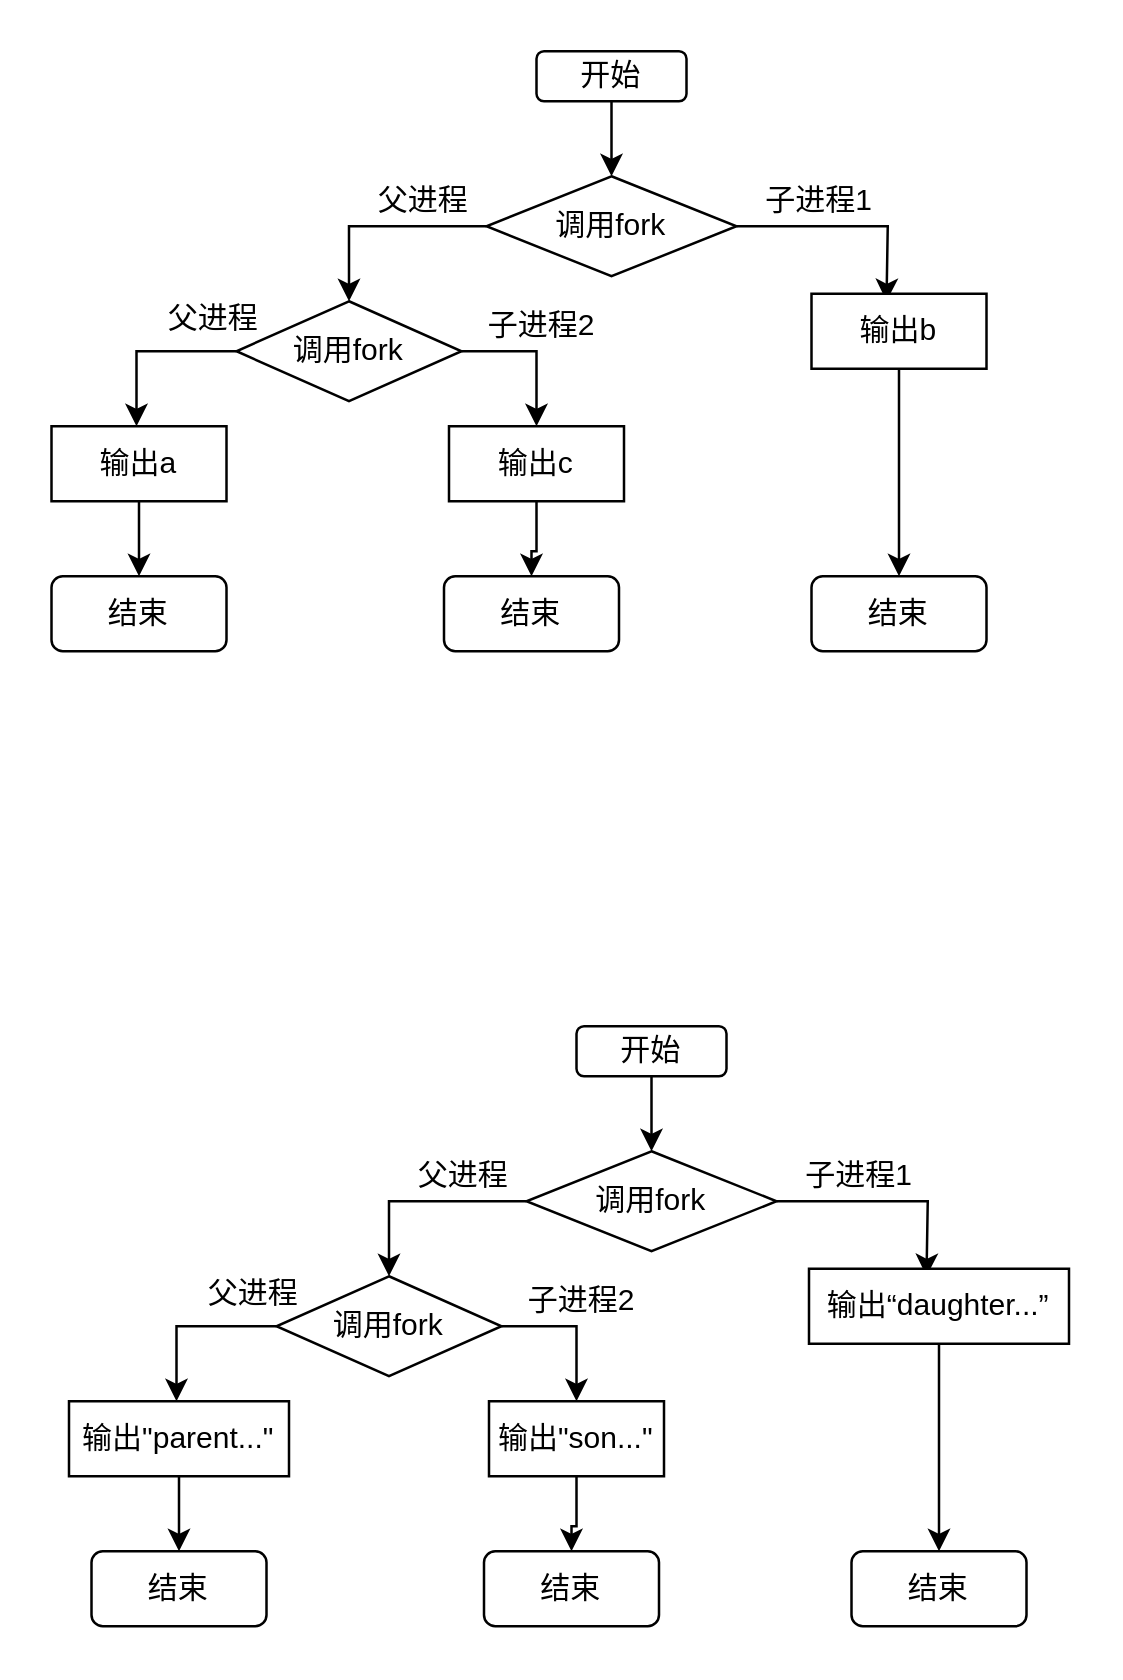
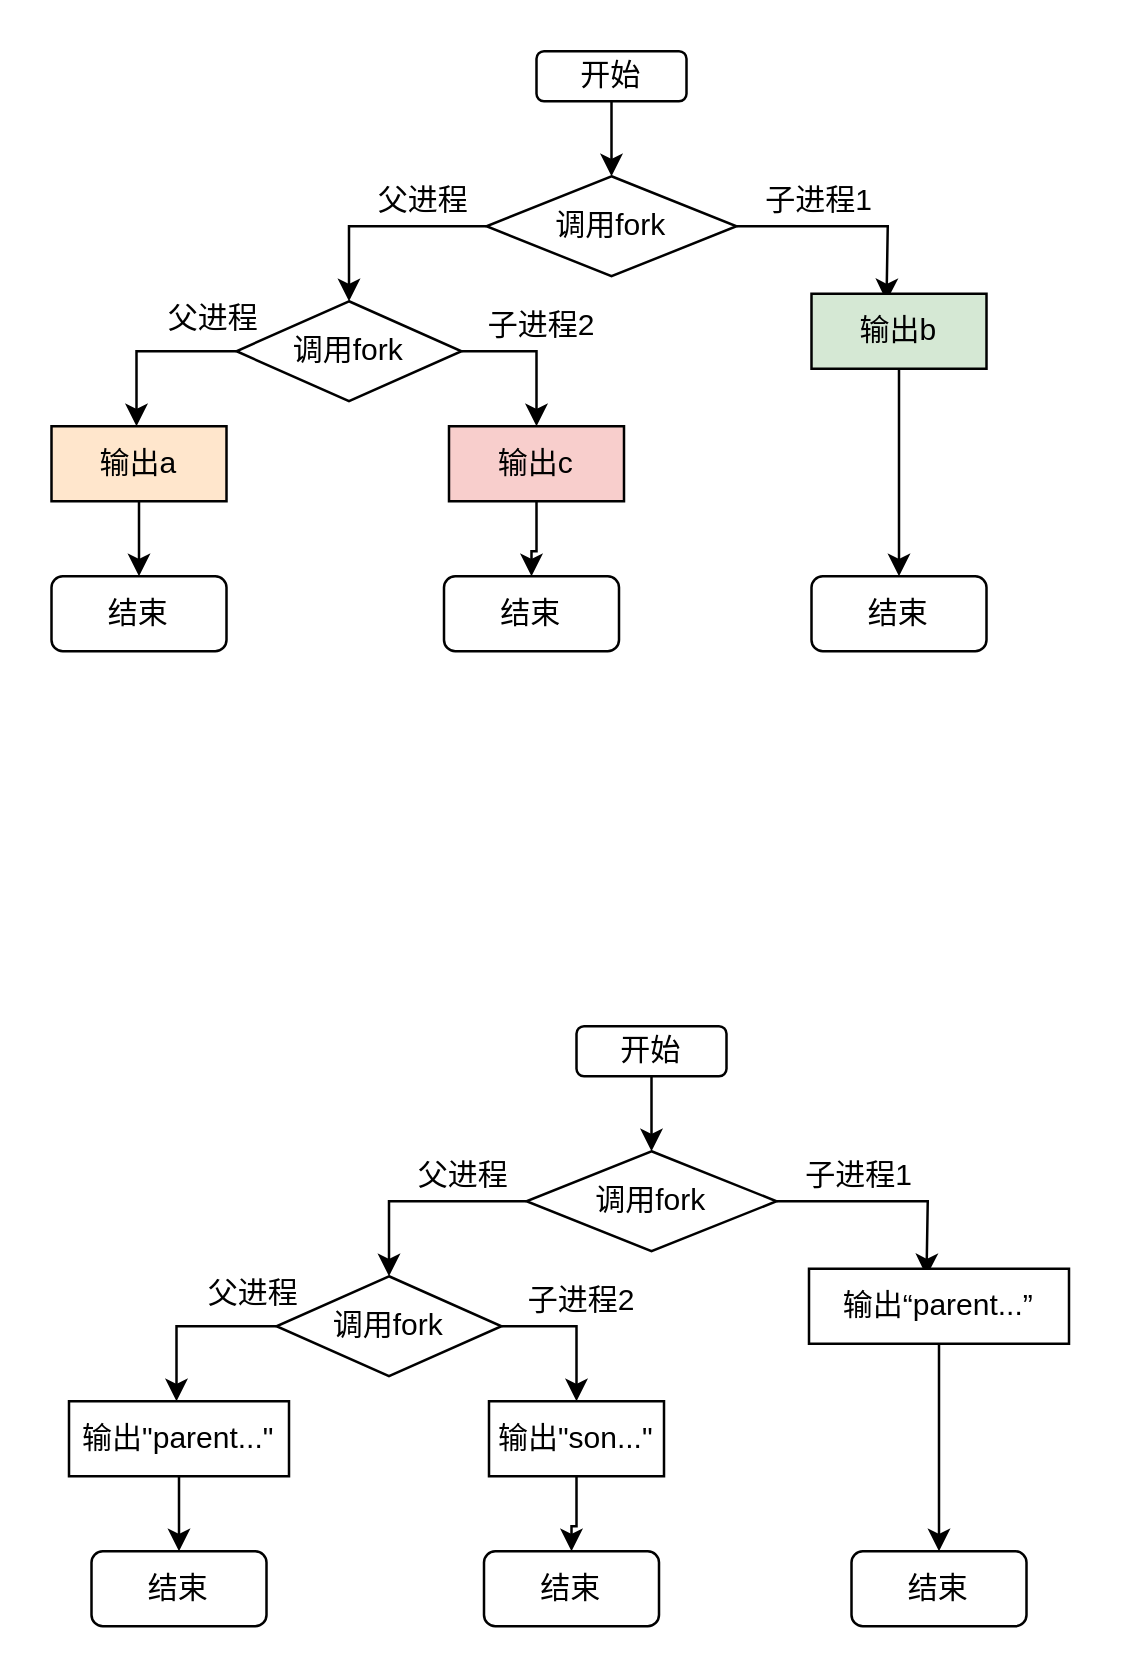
  <mxCell id="0" />
  <mxCell id="1" parent="0" />
  <mxCell id="2" value="" style="edgeStyle=orthogonalEdgeStyle;rounded=0;orthogonalLoop=1;jettySize=auto;html=1;entryX=0.5;entryY=0;entryDx=0;entryDy=0;" parent="1" source="3" target="6" edge="1"><mxGeometry relative="1" as="geometry"><mxPoint x="244" y="90" as="targetPoint" /></mxGeometry></mxCell>
  <mxCell id="3" value="开始" style="rounded=1;whiteSpace=wrap;html=1;" parent="1" vertex="1"><mxGeometry x="214" y="20" width="60" height="20" as="geometry" /></mxCell>
  <mxCell id="4" value="" style="edgeStyle=orthogonalEdgeStyle;rounded=0;orthogonalLoop=1;jettySize=auto;html=1;" parent="1" source="6" edge="1"><mxGeometry relative="1" as="geometry"><mxPoint x="354" y="120" as="targetPoint" /></mxGeometry></mxCell>
  <mxCell id="5" value="" style="edgeStyle=orthogonalEdgeStyle;rounded=0;orthogonalLoop=1;jettySize=auto;html=1;entryX=0.5;entryY=0;entryDx=0;entryDy=0;" parent="1" source="6" target="8" edge="1"><mxGeometry relative="1" as="geometry"><mxPoint x="134" y="120" as="targetPoint" /></mxGeometry></mxCell>
  <mxCell id="6" value="调用fork" style="rhombus;whiteSpace=wrap;html=1;" parent="1" vertex="1"><mxGeometry x="194" y="70" width="100" height="40" as="geometry" /></mxCell>
  <mxCell id="7" value="父进程" style="text;html=1;resizable=0;points=[];autosize=1;align=left;verticalAlign=top;spacingTop=-4;" parent="1" vertex="1"><mxGeometry x="149" y="70" width="50" height="20" as="geometry" /></mxCell>
  <mxCell id="8" value="调用fork" style="rhombus;whiteSpace=wrap;html=1;" parent="1" vertex="1"><mxGeometry x="94" y="120" width="90" height="40" as="geometry" /></mxCell>
  <mxCell id="9" value="" style="edgeStyle=orthogonalEdgeStyle;rounded=0;orthogonalLoop=1;jettySize=auto;html=1;exitX=1;exitY=0.5;exitDx=0;exitDy=0;" parent="1" source="8" edge="1"><mxGeometry relative="1" as="geometry"><mxPoint x="187" y="140" as="sourcePoint" /><mxPoint x="214" y="170" as="targetPoint" /><Array as="points"><mxPoint x="214" y="140" /><mxPoint x="214" y="170" /></Array></mxGeometry></mxCell>
  <mxCell id="10" value="" style="edgeStyle=orthogonalEdgeStyle;rounded=0;orthogonalLoop=1;jettySize=auto;html=1;exitX=0;exitY=0.5;exitDx=0;exitDy=0;" parent="1" source="8" edge="1"><mxGeometry relative="1" as="geometry"><mxPoint x="87" y="140" as="sourcePoint" /><mxPoint x="54" y="170" as="targetPoint" /><Array as="points"><mxPoint x="54" y="140" /><mxPoint x="54" y="170" /></Array></mxGeometry></mxCell>
  <mxCell id="11" value="父进程" style="text;html=1;resizable=0;points=[];autosize=1;align=left;verticalAlign=top;spacingTop=-4;" parent="1" vertex="1"><mxGeometry x="65" y="117" width="50" height="20" as="geometry" /></mxCell>
  <mxCell id="12" value="子进程1" style="text;html=1;resizable=0;points=[];autosize=1;align=left;verticalAlign=top;spacingTop=-4;" parent="1" vertex="1"><mxGeometry x="304" y="70" width="60" height="20" as="geometry" /></mxCell>
  <mxCell id="13" value="子进程2" style="text;html=1;resizable=0;points=[];autosize=1;align=left;verticalAlign=top;spacingTop=-4;" parent="1" vertex="1"><mxGeometry x="193" y="120" width="60" height="20" as="geometry" /></mxCell>
  <mxCell id="14" style="edgeStyle=orthogonalEdgeStyle;rounded=0;orthogonalLoop=1;jettySize=auto;html=1;entryX=0.5;entryY=0;entryDx=0;entryDy=0;" parent="1" source="15" target="20" edge="1"><mxGeometry relative="1" as="geometry" /></mxCell>
- <mxCell id="15" value="输出a" style="rounded=0;whiteSpace=wrap;html=1;" parent="1" vertex="1"><mxGeometry x="20" y="170" width="70" height="30" as="geometry" /></mxCell>
+ <mxCell id="15" value="输出a" style="rounded=0;whiteSpace=wrap;html=1;fillColor=#ffe6cc;" parent="1" vertex="1"><mxGeometry x="20" y="170" width="70" height="30" as="geometry" /></mxCell>
  <mxCell id="16" style="edgeStyle=orthogonalEdgeStyle;rounded=0;orthogonalLoop=1;jettySize=auto;html=1;entryX=0.5;entryY=0;entryDx=0;entryDy=0;" parent="1" source="17" target="21" edge="1"><mxGeometry relative="1" as="geometry"><Array as="points"><mxPoint x="214" y="220" /><mxPoint x="212" y="220" /></Array></mxGeometry></mxCell>
- <mxCell id="17" value="输出c" style="rounded=0;whiteSpace=wrap;html=1;" parent="1" vertex="1"><mxGeometry x="179" y="170" width="70" height="30" as="geometry" /></mxCell>
+ <mxCell id="17" value="输出c" style="rounded=0;whiteSpace=wrap;html=1;fillColor=#f8cecc;" parent="1" vertex="1"><mxGeometry x="179" y="170" width="70" height="30" as="geometry" /></mxCell>
  <mxCell id="18" style="edgeStyle=orthogonalEdgeStyle;rounded=0;orthogonalLoop=1;jettySize=auto;html=1;entryX=0.5;entryY=0;entryDx=0;entryDy=0;" parent="1" source="19" target="22" edge="1"><mxGeometry relative="1" as="geometry" /></mxCell>
- <mxCell id="19" value="输出b" style="rounded=0;whiteSpace=wrap;html=1;" parent="1" vertex="1"><mxGeometry x="324" y="117" width="70" height="30" as="geometry" /></mxCell>
+ <mxCell id="19" value="输出b" style="rounded=0;whiteSpace=wrap;html=1;fillColor=#d5e8d4;" parent="1" vertex="1"><mxGeometry x="324" y="117" width="70" height="30" as="geometry" /></mxCell>
  <mxCell id="20" value="结束" style="rounded=1;whiteSpace=wrap;html=1;" parent="1" vertex="1"><mxGeometry x="20" y="230" width="70" height="30" as="geometry" /></mxCell>
  <mxCell id="21" value="结束" style="rounded=1;whiteSpace=wrap;html=1;" parent="1" vertex="1"><mxGeometry x="177" y="230" width="70" height="30" as="geometry" /></mxCell>
  <mxCell id="22" value="结束" style="rounded=1;whiteSpace=wrap;html=1;" parent="1" vertex="1"><mxGeometry x="324" y="230" width="70" height="30" as="geometry" /></mxCell>
  <mxCell id="23" value="" style="edgeStyle=orthogonalEdgeStyle;rounded=0;orthogonalLoop=1;jettySize=auto;html=1;entryX=0.5;entryY=0;entryDx=0;entryDy=0;" parent="1" source="24" target="27" edge="1"><mxGeometry relative="1" as="geometry"><mxPoint x="260" y="480" as="targetPoint" /></mxGeometry></mxCell>
  <mxCell id="24" value="开始" style="rounded=1;whiteSpace=wrap;html=1;" parent="1" vertex="1"><mxGeometry x="230" y="410" width="60" height="20" as="geometry" /></mxCell>
  <mxCell id="25" value="" style="edgeStyle=orthogonalEdgeStyle;rounded=0;orthogonalLoop=1;jettySize=auto;html=1;" parent="1" source="27" edge="1"><mxGeometry relative="1" as="geometry"><mxPoint x="370" y="510" as="targetPoint" /></mxGeometry></mxCell>
  <mxCell id="26" value="" style="edgeStyle=orthogonalEdgeStyle;rounded=0;orthogonalLoop=1;jettySize=auto;html=1;entryX=0.5;entryY=0;entryDx=0;entryDy=0;" parent="1" source="27" target="29" edge="1"><mxGeometry relative="1" as="geometry"><mxPoint x="150" y="510" as="targetPoint" /></mxGeometry></mxCell>
  <mxCell id="27" value="调用fork" style="rhombus;whiteSpace=wrap;html=1;" parent="1" vertex="1"><mxGeometry x="210" y="460" width="100" height="40" as="geometry" /></mxCell>
  <mxCell id="28" value="父进程" style="text;html=1;resizable=0;points=[];autosize=1;align=left;verticalAlign=top;spacingTop=-4;" parent="1" vertex="1"><mxGeometry x="165" y="460" width="50" height="20" as="geometry" /></mxCell>
  <mxCell id="29" value="调用fork" style="rhombus;whiteSpace=wrap;html=1;" parent="1" vertex="1"><mxGeometry x="110" y="510" width="90" height="40" as="geometry" /></mxCell>
  <mxCell id="30" value="" style="edgeStyle=orthogonalEdgeStyle;rounded=0;orthogonalLoop=1;jettySize=auto;html=1;exitX=1;exitY=0.5;exitDx=0;exitDy=0;" parent="1" source="29" edge="1"><mxGeometry relative="1" as="geometry"><mxPoint x="203" y="530" as="sourcePoint" /><mxPoint x="230" y="560" as="targetPoint" /><Array as="points"><mxPoint x="230" y="530" /><mxPoint x="230" y="560" /></Array></mxGeometry></mxCell>
  <mxCell id="31" value="" style="edgeStyle=orthogonalEdgeStyle;rounded=0;orthogonalLoop=1;jettySize=auto;html=1;exitX=0;exitY=0.5;exitDx=0;exitDy=0;" parent="1" source="29" edge="1"><mxGeometry relative="1" as="geometry"><mxPoint x="103" y="530" as="sourcePoint" /><mxPoint x="70" y="560" as="targetPoint" /><Array as="points"><mxPoint x="70" y="530" /><mxPoint x="70" y="560" /></Array></mxGeometry></mxCell>
  <mxCell id="32" value="父进程" style="text;html=1;resizable=0;points=[];autosize=1;align=left;verticalAlign=top;spacingTop=-4;" parent="1" vertex="1"><mxGeometry x="81" y="507" width="50" height="20" as="geometry" /></mxCell>
  <mxCell id="33" value="子进程1" style="text;html=1;resizable=0;points=[];autosize=1;align=left;verticalAlign=top;spacingTop=-4;" parent="1" vertex="1"><mxGeometry x="320" y="460" width="60" height="20" as="geometry" /></mxCell>
  <mxCell id="34" value="子进程2" style="text;html=1;resizable=0;points=[];autosize=1;align=left;verticalAlign=top;spacingTop=-4;" parent="1" vertex="1"><mxGeometry x="209" y="510" width="60" height="20" as="geometry" /></mxCell>
  <mxCell id="35" style="edgeStyle=orthogonalEdgeStyle;rounded=0;orthogonalLoop=1;jettySize=auto;html=1;entryX=0.5;entryY=0;entryDx=0;entryDy=0;" parent="1" source="36" target="41" edge="1"><mxGeometry relative="1" as="geometry" /></mxCell>
  <mxCell id="36" value="输出&quot;parent...&quot;" style="rounded=0;whiteSpace=wrap;html=1;" parent="1" vertex="1"><mxGeometry x="27" y="560" width="88" height="30" as="geometry" /></mxCell>
  <mxCell id="37" style="edgeStyle=orthogonalEdgeStyle;rounded=0;orthogonalLoop=1;jettySize=auto;html=1;entryX=0.5;entryY=0;entryDx=0;entryDy=0;" parent="1" source="38" target="42" edge="1"><mxGeometry relative="1" as="geometry"><Array as="points"><mxPoint x="230" y="610" /><mxPoint x="228" y="610" /></Array></mxGeometry></mxCell>
  <mxCell id="38" value="输出&quot;son...&quot;" style="rounded=0;whiteSpace=wrap;html=1;" parent="1" vertex="1"><mxGeometry x="195" y="560" width="70" height="30" as="geometry" /></mxCell>
  <mxCell id="39" style="edgeStyle=orthogonalEdgeStyle;rounded=0;orthogonalLoop=1;jettySize=auto;html=1;entryX=0.5;entryY=0;entryDx=0;entryDy=0;" parent="1" source="40" target="43" edge="1"><mxGeometry relative="1" as="geometry" /></mxCell>
- <mxCell id="40" value="输出“daughter...”" style="rounded=0;whiteSpace=wrap;html=1;" parent="1" vertex="1"><mxGeometry x="323" y="507" width="104" height="30" as="geometry" /></mxCell>
+ <mxCell id="40" value="输出“parent...”" style="rounded=0;whiteSpace=wrap;html=1;" parent="1" vertex="1"><mxGeometry x="323" y="507" width="104" height="30" as="geometry" /></mxCell>
  <mxCell id="41" value="结束" style="rounded=1;whiteSpace=wrap;html=1;" parent="1" vertex="1"><mxGeometry x="36" y="620" width="70" height="30" as="geometry" /></mxCell>
  <mxCell id="42" value="结束" style="rounded=1;whiteSpace=wrap;html=1;" parent="1" vertex="1"><mxGeometry x="193" y="620" width="70" height="30" as="geometry" /></mxCell>
  <mxCell id="43" value="结束" style="rounded=1;whiteSpace=wrap;html=1;" parent="1" vertex="1"><mxGeometry x="340" y="620" width="70" height="30" as="geometry" /></mxCell>
